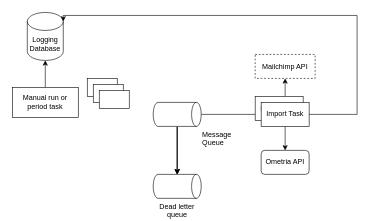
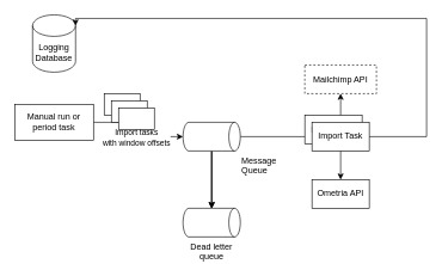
  <mxCell id="0" />
  <mxCell id="1" parent="0" />
  <mxCell id="2" value="" style="edgeStyle=orthogonalEdgeStyle;rounded=0;orthogonalLoop=1;jettySize=auto;html=1;" edge="1" parent="1" source="6" target="21"><mxGeometry relative="1" as="geometry" /></mxCell>
  <mxCell id="3" value="" style="edgeStyle=orthogonalEdgeStyle;rounded=0;orthogonalLoop=1;jettySize=auto;html=1;" edge="1" parent="1" source="6" target="22"><mxGeometry relative="1" as="geometry" /></mxCell>
  <mxCell id="4" value="" style="edgeStyle=orthogonalEdgeStyle;rounded=0;orthogonalLoop=1;jettySize=auto;html=1;" edge="1" parent="1" source="6" target="22"><mxGeometry relative="1" as="geometry" /></mxCell>
  <mxCell id="5" value="" style="edgeStyle=orthogonalEdgeStyle;rounded=0;orthogonalLoop=1;jettySize=auto;html=1;" edge="1" parent="1" source="6" target="22"><mxGeometry relative="1" as="geometry" /></mxCell>
  <mxCell id="6" value="Message Queue" style="shape=cylinder3;whiteSpace=wrap;html=1;boundedLbl=1;backgroundOutline=1;size=8;rotation=0;direction=south;labelPosition=right;verticalLabelPosition=bottom;align=left;verticalAlign=top;" vertex="1" parent="1"><mxGeometry x="255" y="170" width="80" height="40" as="geometry" /></mxCell>
  <mxCell id="7" value="Logging Database" style="shape=cylinder3;whiteSpace=wrap;html=1;boundedLbl=1;backgroundOutline=1;size=15;" vertex="1" parent="1"><mxGeometry x="45" y="20" width="60" height="80" as="geometry" /></mxCell>
- <mxCell id="10" value="" style="edgeStyle=orthogonalEdgeStyle;rounded=0;orthogonalLoop=1;jettySize=auto;html=1;" edge="1" parent="1" source="11" target="7"><mxGeometry relative="1" as="geometry" /></mxCell>
+ <mxCell id="8" value="" style="edgeStyle=orthogonalEdgeStyle;rounded=0;orthogonalLoop=1;jettySize=auto;html=1;entryX=0.5;entryY=1;entryDx=0;entryDy=0;entryPerimeter=0;" edge="1" parent="1" source="11" target="6"><mxGeometry relative="1" as="geometry"><mxPoint x="195" y="190" as="targetPoint" /></mxGeometry></mxCell>
+ <mxCell id="9" value="&lt;div&gt;Import tasks &lt;br&gt;&lt;/div&gt;&lt;div&gt;with window offsets&lt;/div&gt;" style="edgeLabel;html=1;align=center;verticalAlign=middle;resizable=0;points=[];" vertex="1" connectable="0" parent="8"><mxGeometry x="-0.071" y="-3" relative="1" as="geometry"><mxPoint y="17" as="offset" /></mxGeometry></mxCell>
  <mxCell id="11" value="Manual run or period task" style="rounded=0;whiteSpace=wrap;html=1;" vertex="1" parent="1"><mxGeometry x="20" y="145" width="110" height="50" as="geometry" /></mxCell>
  <mxCell id="12" value="" style="rounded=0;whiteSpace=wrap;html=1;" vertex="1" parent="1"><mxGeometry x="145" y="130" width="50" height="30" as="geometry" /></mxCell>
  <mxCell id="13" value="" style="rounded=0;whiteSpace=wrap;html=1;" vertex="1" parent="1"><mxGeometry x="155" y="140" width="50" height="30" as="geometry" /></mxCell>
  <mxCell id="14" value="" style="rounded=0;whiteSpace=wrap;html=1;" vertex="1" parent="1"><mxGeometry x="165" y="150" width="50" height="30" as="geometry" /></mxCell>
  <mxCell id="15" value="" style="edgeStyle=orthogonalEdgeStyle;rounded=0;orthogonalLoop=1;jettySize=auto;html=1;" edge="1" parent="1" source="21" target="18"><mxGeometry relative="1" as="geometry" /></mxCell>
  <mxCell id="16" value="" style="edgeStyle=orthogonalEdgeStyle;rounded=0;orthogonalLoop=1;jettySize=auto;html=1;" edge="1" parent="1" source="21" target="19"><mxGeometry relative="1" as="geometry" /></mxCell>
  <mxCell id="17" value="" style="edgeStyle=orthogonalEdgeStyle;rounded=0;orthogonalLoop=1;jettySize=auto;html=1;entryX=1;entryY=0;entryDx=0;entryDy=15;entryPerimeter=0;" edge="1" parent="1" source="21" target="7"><mxGeometry relative="1" as="geometry"><mxPoint x="595" y="190" as="targetPoint" /><Array as="points"><mxPoint x="595" y="190" /><mxPoint x="595" y="25" /></Array></mxGeometry></mxCell>
  <mxCell id="18" value="Mailchimp API" style="rounded=0;whiteSpace=wrap;html=1;dashed=1;" vertex="1" parent="1"><mxGeometry x="425" y="90" width="100" height="40" as="geometry" /></mxCell>
- <mxCell id="19" value="Ometria API" style="whiteSpace=wrap;html=1;rounded=1;" vertex="1" parent="1"><mxGeometry x="435" y="250" width="80" height="40" as="geometry" /></mxCell>
+ <mxCell id="19" value="Ometria API" style="rounded=0;whiteSpace=wrap;html=1;" vertex="1" parent="1"><mxGeometry x="435" y="250" width="80" height="40" as="geometry" /></mxCell>
  <mxCell id="20" value="Import Task" style="rounded=0;whiteSpace=wrap;html=1;" vertex="1" parent="1"><mxGeometry x="425" y="160" width="80" height="40" as="geometry" /></mxCell>
  <mxCell id="21" value="Import Task" style="rounded=0;whiteSpace=wrap;html=1;" vertex="1" parent="1"><mxGeometry x="435" y="170" width="80" height="40" as="geometry" /></mxCell>
  <mxCell id="22" value="Dead letter queue" style="shape=cylinder3;whiteSpace=wrap;html=1;boundedLbl=1;backgroundOutline=1;size=8;rotation=0;direction=south;labelPosition=center;verticalLabelPosition=bottom;align=center;verticalAlign=top;" vertex="1" parent="1"><mxGeometry x="255" y="290" width="80" height="40" as="geometry" /></mxCell>
